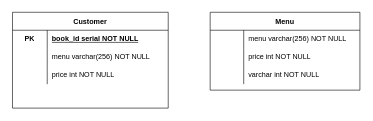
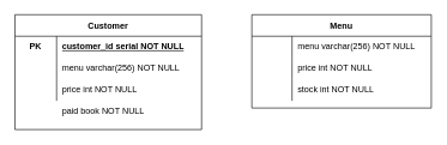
  <mxCell id="0" />
  <mxCell id="1" parent="0" />
  <mxCell id="2" value="Customer" style="shape=table;startSize=30;container=1;collapsible=0;childLayout=tableLayout;fixedRows=1;rowLines=0;fontStyle=1;rounded=0;shadow=0;sketch=0;swimlaneLine=1;" vertex="1" parent="1"><mxGeometry x="20" y="20" width="260" height="160" as="geometry" /></mxCell>
  <mxCell id="3" value="" style="shape=tableRow;horizontal=0;startSize=0;swimlaneHead=0;swimlaneBody=0;top=0;left=0;bottom=0;right=0;collapsible=0;dropTarget=0;fillColor=none;points=[[0,0.5],[1,0.5]];portConstraint=eastwest;" vertex="1" parent="2"><mxGeometry y="30" width="260" height="30" as="geometry" /></mxCell>
  <mxCell id="4" value="&lt;b&gt;PK&lt;/b&gt;" style="shape=partialRectangle;html=1;whiteSpace=wrap;connectable=0;fillColor=none;top=0;left=0;bottom=0;right=0;overflow=hidden;pointerEvents=1;" vertex="1" parent="3"><mxGeometry width="58" height="30" as="geometry"><mxRectangle width="58" height="30" as="alternateBounds" /></mxGeometry></mxCell>
- <mxCell id="5" value="&lt;b&gt;&lt;u&gt;book_id serial NOT NULL&lt;/u&gt;&lt;/b&gt;" style="shape=partialRectangle;html=1;whiteSpace=wrap;connectable=0;fillColor=none;top=0;left=0;bottom=0;right=0;align=left;spacingLeft=6;overflow=hidden;" vertex="1" parent="3"><mxGeometry x="58" width="202" height="30" as="geometry"><mxRectangle width="202" height="30" as="alternateBounds" /></mxGeometry></mxCell>
+ <mxCell id="5" value="&lt;b&gt;&lt;u&gt;customer_id serial NOT NULL&lt;/u&gt;&lt;/b&gt;" style="shape=partialRectangle;html=1;whiteSpace=wrap;connectable=0;fillColor=none;top=0;left=0;bottom=0;right=0;align=left;spacingLeft=6;overflow=hidden;" vertex="1" parent="3"><mxGeometry x="58" width="202" height="30" as="geometry"><mxRectangle width="202" height="30" as="alternateBounds" /></mxGeometry></mxCell>
  <mxCell id="6" value="" style="shape=tableRow;horizontal=0;startSize=0;swimlaneHead=0;swimlaneBody=0;top=0;left=0;bottom=0;right=0;collapsible=0;dropTarget=0;fillColor=none;points=[[0,0.5],[1,0.5]];portConstraint=eastwest;" vertex="1" parent="2"><mxGeometry y="60" width="260" height="30" as="geometry" /></mxCell>
  <mxCell id="7" value="" style="shape=partialRectangle;html=1;whiteSpace=wrap;connectable=0;fillColor=none;top=0;left=0;bottom=0;right=0;overflow=hidden;" vertex="1" parent="6"><mxGeometry width="58" height="30" as="geometry"><mxRectangle width="58" height="30" as="alternateBounds" /></mxGeometry></mxCell>
  <mxCell id="8" value="menu varchar(256) NOT NULL" style="shape=partialRectangle;html=1;whiteSpace=wrap;connectable=0;fillColor=none;top=0;left=0;bottom=0;right=0;align=left;spacingLeft=6;overflow=hidden;" vertex="1" parent="6"><mxGeometry x="58" width="202" height="30" as="geometry"><mxRectangle width="202" height="30" as="alternateBounds" /></mxGeometry></mxCell>
  <mxCell id="9" value="" style="shape=tableRow;horizontal=0;startSize=0;swimlaneHead=0;swimlaneBody=0;top=0;left=0;bottom=0;right=0;collapsible=0;dropTarget=0;fillColor=none;points=[[0,0.5],[1,0.5]];portConstraint=eastwest;" vertex="1" parent="2"><mxGeometry y="90" width="260" height="30" as="geometry" /></mxCell>
  <mxCell id="10" value="" style="shape=partialRectangle;html=1;whiteSpace=wrap;connectable=0;fillColor=none;top=0;left=0;bottom=0;right=0;overflow=hidden;" vertex="1" parent="9"><mxGeometry width="58" height="30" as="geometry"><mxRectangle width="58" height="30" as="alternateBounds" /></mxGeometry></mxCell>
  <mxCell id="11" value="price int NOT NULL" style="shape=partialRectangle;html=1;whiteSpace=wrap;connectable=0;fillColor=none;top=0;left=0;bottom=0;right=0;align=left;spacingLeft=6;overflow=hidden;" vertex="1" parent="9"><mxGeometry x="58" width="202" height="30" as="geometry"><mxRectangle width="202" height="30" as="alternateBounds" /></mxGeometry></mxCell>
+ <mxCell id="12" value="paid book NOT NULL" style="text;strokeColor=none;fillColor=none;align=left;verticalAlign=middle;spacingLeft=4;spacingRight=4;overflow=hidden;points=[[0,0.5],[1,0.5]];portConstraint=eastwest;rotatable=0;whiteSpace=wrap;html=1;rounded=0;shadow=0;sketch=0;" vertex="1" parent="1"><mxGeometry x="80" y="140" width="190" height="30" as="geometry" /></mxCell>
  <mxCell id="13" value="Menu" style="shape=table;startSize=30;container=1;collapsible=0;childLayout=tableLayout;fixedRows=1;rowLines=0;fontStyle=1;rounded=0;shadow=0;sketch=0;" vertex="1" parent="1"><mxGeometry x="350" y="20" width="250" height="130" as="geometry" /></mxCell>
  <mxCell id="14" value="" style="shape=tableRow;horizontal=0;startSize=0;swimlaneHead=0;swimlaneBody=0;top=0;left=0;bottom=0;right=0;collapsible=0;dropTarget=0;fillColor=none;points=[[0,0.5],[1,0.5]];portConstraint=eastwest;rounded=0;shadow=0;sketch=0;" vertex="1" parent="13"><mxGeometry y="30" width="250" height="30" as="geometry" /></mxCell>
  <mxCell id="15" value="" style="shape=partialRectangle;html=1;whiteSpace=wrap;connectable=0;fillColor=none;top=0;left=0;bottom=0;right=0;overflow=hidden;pointerEvents=1;rounded=0;shadow=0;sketch=0;" vertex="1" parent="14"><mxGeometry width="56" height="30" as="geometry"><mxRectangle width="56" height="30" as="alternateBounds" /></mxGeometry></mxCell>
  <mxCell id="16" value="menu varchar(256) NOT NULL" style="shape=partialRectangle;html=1;whiteSpace=wrap;connectable=0;fillColor=none;top=0;left=0;bottom=0;right=0;align=left;spacingLeft=6;overflow=hidden;rounded=0;shadow=0;sketch=0;" vertex="1" parent="14"><mxGeometry x="56" width="194" height="30" as="geometry"><mxRectangle width="194" height="30" as="alternateBounds" /></mxGeometry></mxCell>
  <mxCell id="17" value="" style="shape=tableRow;horizontal=0;startSize=0;swimlaneHead=0;swimlaneBody=0;top=0;left=0;bottom=0;right=0;collapsible=0;dropTarget=0;fillColor=none;points=[[0,0.5],[1,0.5]];portConstraint=eastwest;rounded=0;shadow=0;sketch=0;" vertex="1" parent="13"><mxGeometry y="60" width="250" height="30" as="geometry" /></mxCell>
  <mxCell id="18" value="" style="shape=partialRectangle;html=1;whiteSpace=wrap;connectable=0;fillColor=none;top=0;left=0;bottom=0;right=0;overflow=hidden;rounded=0;shadow=0;sketch=0;" vertex="1" parent="17"><mxGeometry width="56" height="30" as="geometry"><mxRectangle width="56" height="30" as="alternateBounds" /></mxGeometry></mxCell>
  <mxCell id="19" value="price int NOT NULL" style="shape=partialRectangle;html=1;whiteSpace=wrap;connectable=0;fillColor=none;top=0;left=0;bottom=0;right=0;align=left;spacingLeft=6;overflow=hidden;rounded=0;shadow=0;sketch=0;" vertex="1" parent="17"><mxGeometry x="56" width="194" height="30" as="geometry"><mxRectangle width="194" height="30" as="alternateBounds" /></mxGeometry></mxCell>
  <mxCell id="20" value="" style="shape=tableRow;horizontal=0;startSize=0;swimlaneHead=0;swimlaneBody=0;top=0;left=0;bottom=0;right=0;collapsible=0;dropTarget=0;fillColor=none;points=[[0,0.5],[1,0.5]];portConstraint=eastwest;rounded=0;shadow=0;sketch=0;" vertex="1" parent="13"><mxGeometry y="90" width="250" height="30" as="geometry" /></mxCell>
  <mxCell id="21" value="" style="shape=partialRectangle;html=1;whiteSpace=wrap;connectable=0;fillColor=none;top=0;left=0;bottom=0;right=0;overflow=hidden;rounded=0;shadow=0;sketch=0;" vertex="1" parent="20"><mxGeometry width="56" height="30" as="geometry"><mxRectangle width="56" height="30" as="alternateBounds" /></mxGeometry></mxCell>
- <mxCell id="22" value="varchar int NOT NULL" style="shape=partialRectangle;html=1;whiteSpace=wrap;connectable=0;fillColor=none;top=0;left=0;bottom=0;right=0;align=left;spacingLeft=6;overflow=hidden;rounded=0;shadow=0;sketch=0;" vertex="1" parent="20"><mxGeometry x="56" width="194" height="30" as="geometry"><mxRectangle width="194" height="30" as="alternateBounds" /></mxGeometry></mxCell>
+ <mxCell id="22" value="stock int NOT NULL" style="shape=partialRectangle;html=1;whiteSpace=wrap;connectable=0;fillColor=none;top=0;left=0;bottom=0;right=0;align=left;spacingLeft=6;overflow=hidden;rounded=0;shadow=0;sketch=0;" vertex="1" parent="20"><mxGeometry x="56" width="194" height="30" as="geometry"><mxRectangle width="194" height="30" as="alternateBounds" /></mxGeometry></mxCell>
